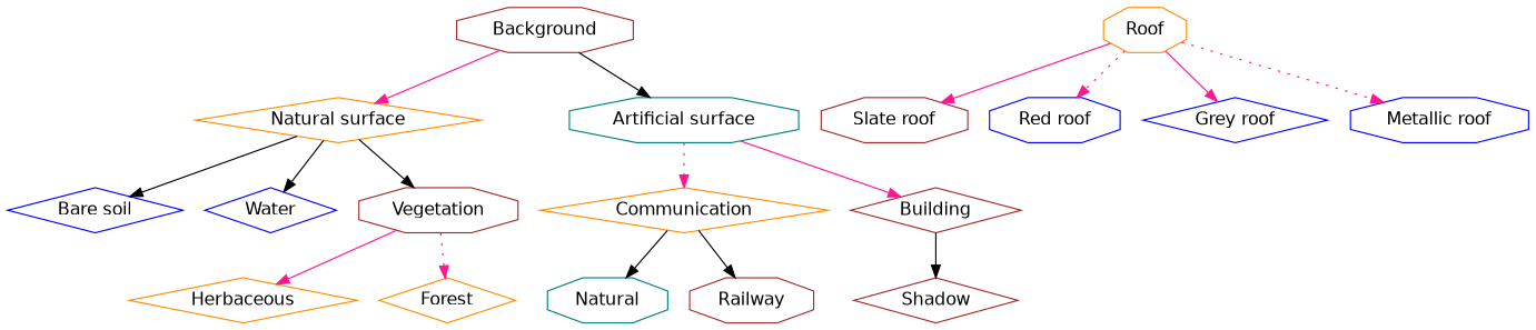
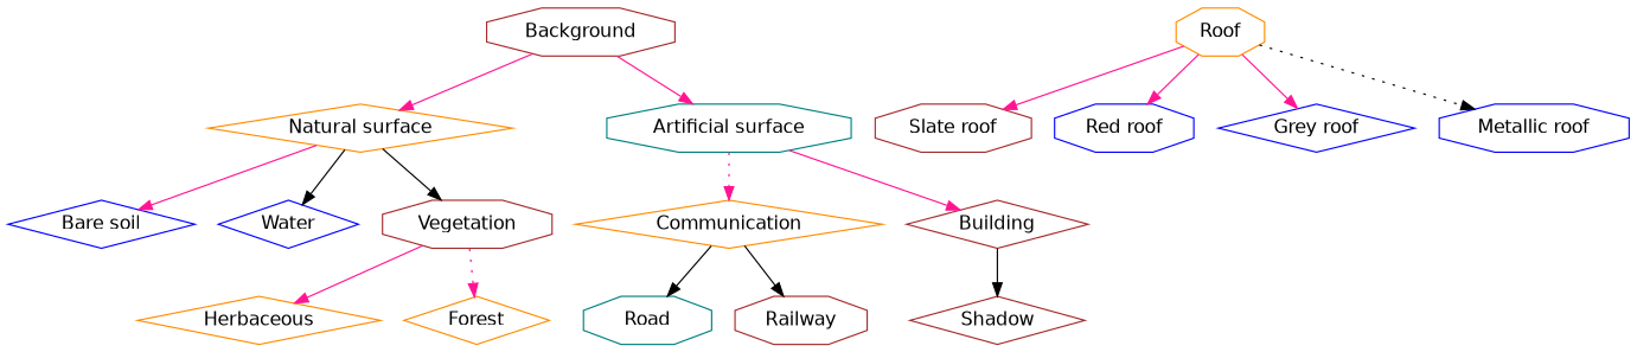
  digraph {
    fontname="DejaVu Sans"
    node [color=brown fontname="DejaVu Sans" shape=diamond]
    edge [color=deeppink fontname="DejaVu Sans" style=solid]
    "Natural surface" [color=darkorange]
    Background [shape=octagon]
    "Artificial surface" [color=teal shape=octagon]
    "Bare soil" [color=blue]
    Water [color=blue]
    Vegetation [shape=octagon]
    Communication [color=darkorange]
    Building
    Herbaceous [color=darkorange]
    Forest [color=darkorange]
-   Road [color=teal shape=octagon label=Natural]
+   Road [color=teal shape=octagon]
    Railway [shape=octagon]
    Shadow
    Roof [color=darkorange shape=octagon]
    "Slate roof" [shape=octagon]
    "Red roof" [color=blue shape=octagon]
    "Grey roof" [color=blue]
    "Metallic roof" [color=blue shape=octagon]
-   "Natural surface" -> "Bare soil" [color=black]
+   "Natural surface" -> "Bare soil"
    "Natural surface" -> Water [color=black]
    "Natural surface" -> Vegetation [color=black]
    Background -> "Natural surface"
-   Background -> "Artificial surface" [color=black]
+   Background -> "Artificial surface"
    "Artificial surface" -> Communication [style=dotted]
    "Artificial surface" -> Building
    Vegetation -> Herbaceous
    Vegetation -> Forest [style=dotted]
    Communication -> Road [color=black]
    Communication -> Railway [color=black]
    Building -> Shadow [color=black]
    Roof -> "Slate roof"
-   Roof -> "Red roof" [style=dotted]
+   Roof -> "Red roof"
    Roof -> "Grey roof"
-   Roof -> "Metallic roof" [style=dotted]
+   Roof -> "Metallic roof" [color=black style=dotted]
  }
